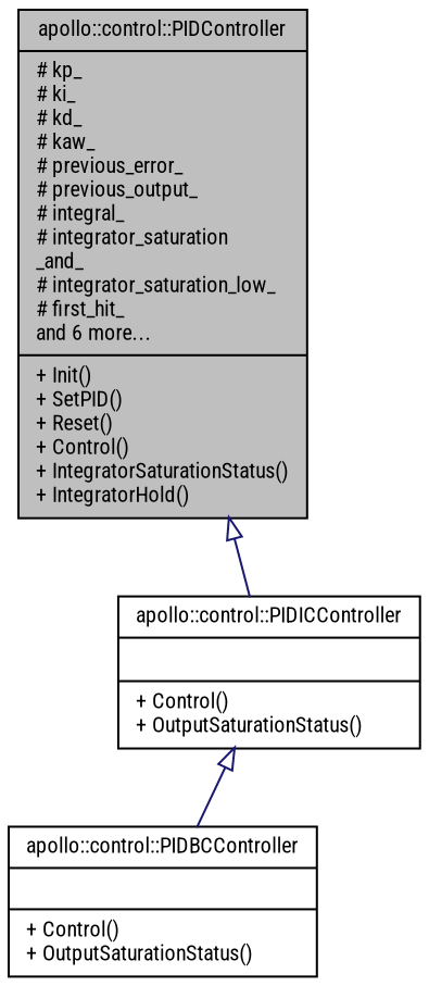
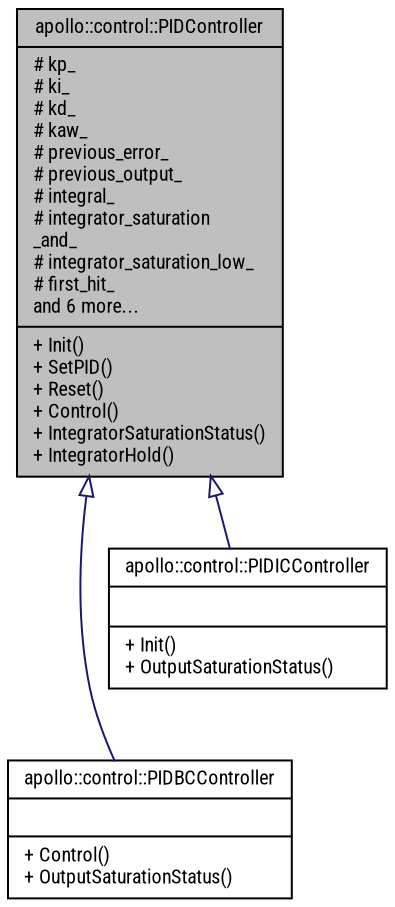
  digraph {
    fontname="Roboto Condensed"
    node [color=black fillcolor=white fontname="Roboto Condensed" fontsize=10 shape=record style=filled]
    edge [arrowtail=onormal color=midnightblue dir=back fontname="Roboto Condensed" fontsize=10 labelfontname=Helvetica labelfontsize=10 style=solid]
    n1 [fillcolor=grey75 fontcolor=black height=0.2 label="{apollo::control::PIDController\n|# kp_\l# ki_\l# kd_\l# kaw_\l# previous_error_\l# previous_output_\l# integral_\l# integrator_saturation\l_and_\l# integrator_saturation_low_\l# first_hit_\land 6 more...\l|+ Init()\l+ SetPID()\l+ Reset()\l+ Control()\l+ IntegratorSaturationStatus()\l+ IntegratorHold()\l}" width=0.4]
    n2 [height=0.2 label="{apollo::control::PIDBCController\n||+ Control()\l+ OutputSaturationStatus()\l}" width=0.4]
-   n3 [height=0.2 label="{apollo::control::PIDICController\n||+ Control()\l+ OutputSaturationStatus()\l}" width=0.4]
-   n3 -> n2
+   n3 [height=0.2 label="{apollo::control::PIDICController\n||+ Init()\l+ OutputSaturationStatus()\l}" width=0.4]
+   n1 -> n2
    n1 -> n3
  }
